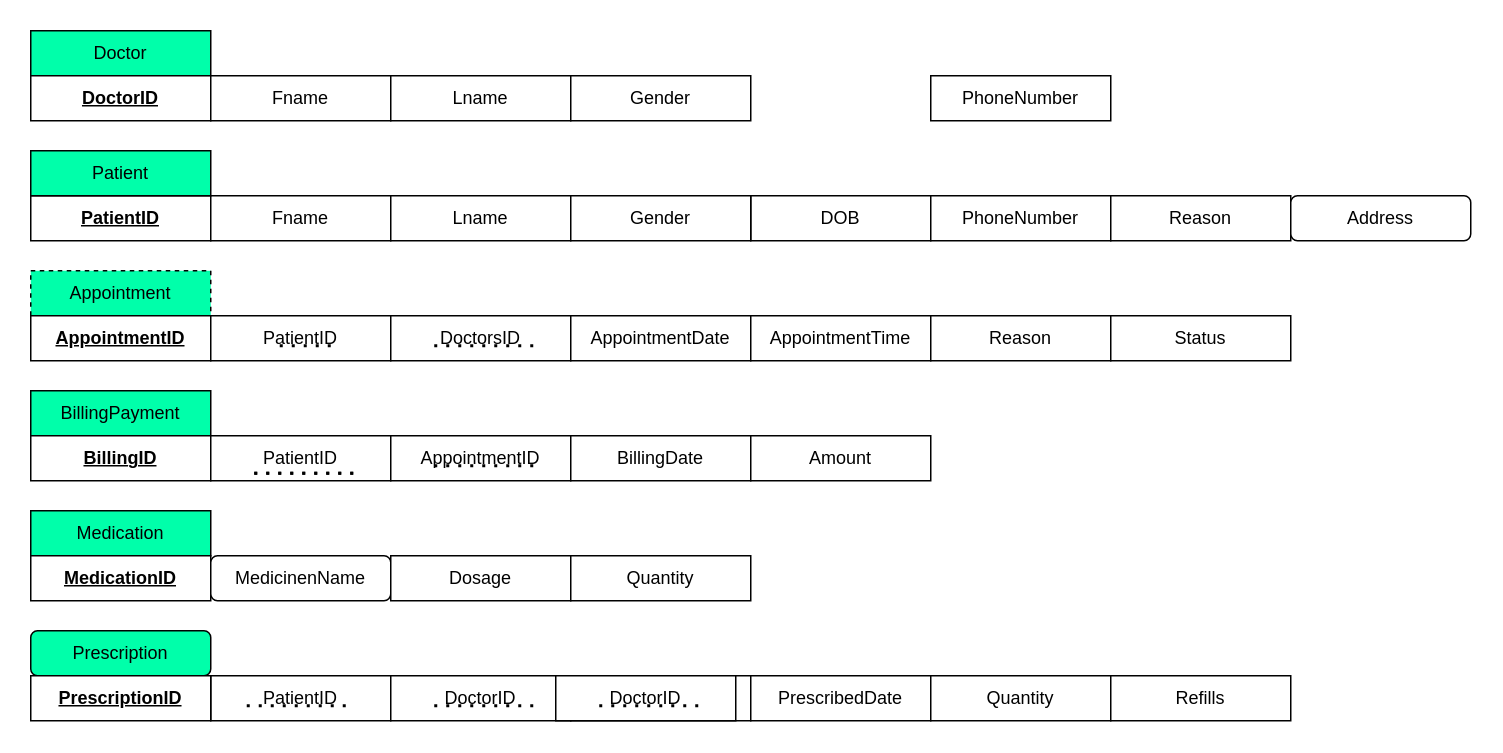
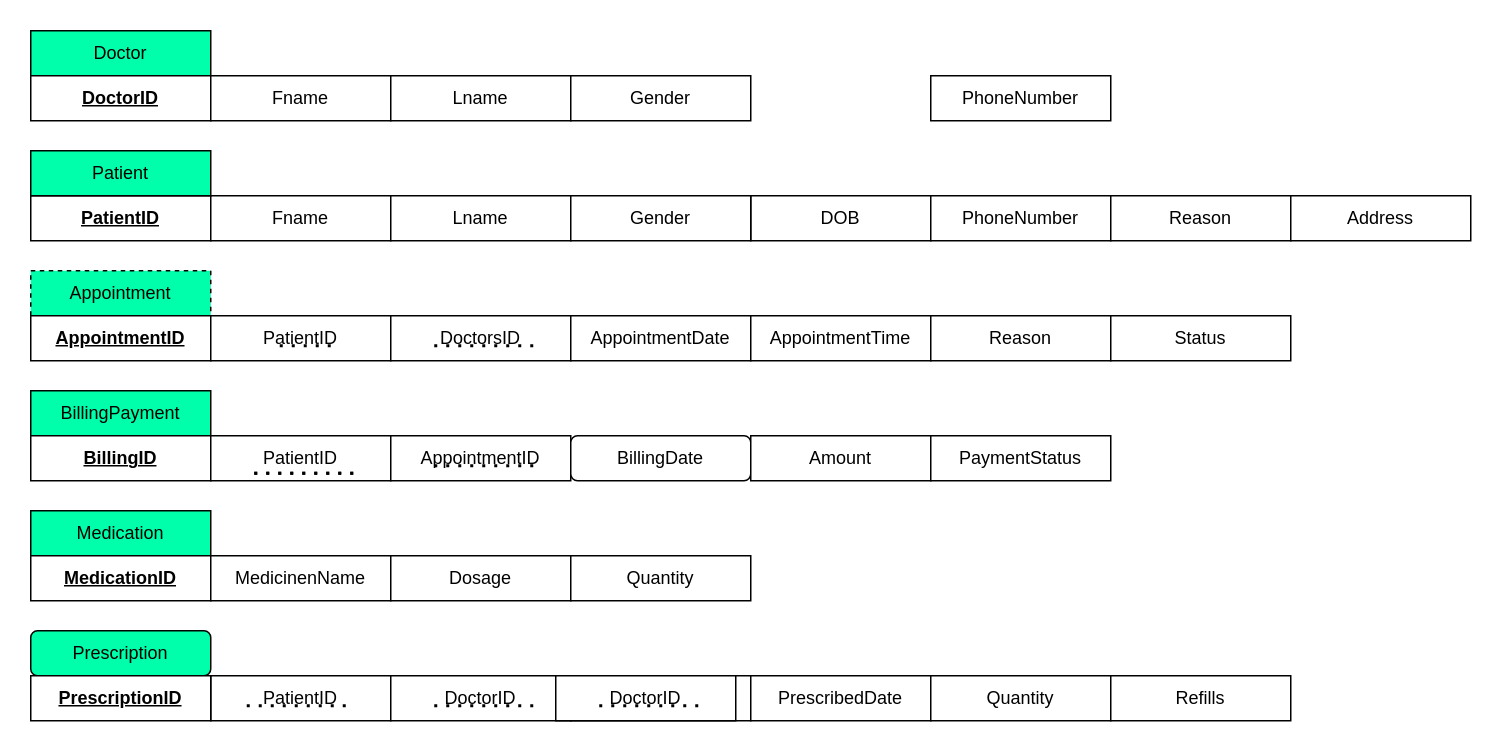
  <mxCell id="0" />
  <mxCell id="1" parent="0" />
  <mxCell id="2" value="&lt;span style=&quot;text-align: left;&quot;&gt;Doctor&lt;/span&gt;" style="rounded=0;whiteSpace=wrap;html=1;fillColor=#00FFAA;" vertex="1" parent="1"><mxGeometry x="20" y="20" width="120" height="30" as="geometry" /></mxCell>
  <mxCell id="3" value="&lt;span style=&quot;text-align: left;&quot;&gt;&lt;u&gt;&lt;b&gt;DoctorID&lt;/b&gt;&lt;/u&gt;&lt;/span&gt;" style="rounded=0;whiteSpace=wrap;html=1;" vertex="1" parent="1"><mxGeometry x="20" y="50" width="120" height="30" as="geometry" /></mxCell>
  <mxCell id="4" value="&lt;span style=&quot;text-align: left;&quot;&gt;Fname&lt;/span&gt;" style="rounded=0;whiteSpace=wrap;html=1;" vertex="1" parent="1"><mxGeometry x="140" y="50" width="120" height="30" as="geometry" /></mxCell>
  <mxCell id="5" value="&lt;span style=&quot;text-align: left;&quot;&gt;Lname&lt;/span&gt;" style="rounded=0;whiteSpace=wrap;html=1;" vertex="1" parent="1"><mxGeometry x="260" y="50" width="120" height="30" as="geometry" /></mxCell>
  <mxCell id="6" value="&lt;span style=&quot;text-align: left;&quot;&gt;Gender&lt;/span&gt;" style="rounded=0;whiteSpace=wrap;html=1;" vertex="1" parent="1"><mxGeometry x="380" y="50" width="120" height="30" as="geometry" /></mxCell>
  <mxCell id="7" value="&lt;span style=&quot;text-align: left;&quot;&gt;PhoneNumber&lt;/span&gt;" style="rounded=0;whiteSpace=wrap;html=1;" vertex="1" parent="1"><mxGeometry x="620" y="50" width="120" height="30" as="geometry" /></mxCell>
  <mxCell id="8" value="&lt;span style=&quot;text-align: left;&quot;&gt;Appointment&lt;/span&gt;" style="rounded=0;whiteSpace=wrap;html=1;fillColor=#00FFAA;dashed=1;" vertex="1" parent="1"><mxGeometry x="20" y="180" width="120" height="30" as="geometry" /></mxCell>
  <mxCell id="9" value="&lt;span style=&quot;text-align: left;&quot;&gt;&lt;u&gt;&lt;b&gt;PatientID&lt;/b&gt;&lt;/u&gt;&lt;/span&gt;" style="rounded=0;whiteSpace=wrap;html=1;" vertex="1" parent="1"><mxGeometry x="20" y="130" width="120" height="30" as="geometry" /></mxCell>
  <mxCell id="10" value="&lt;span style=&quot;text-align: left;&quot;&gt;DOB&lt;/span&gt;" style="rounded=0;whiteSpace=wrap;html=1;" vertex="1" parent="1"><mxGeometry x="500" y="130" width="120" height="30" as="geometry" /></mxCell>
  <mxCell id="11" value="&lt;span style=&quot;text-align: left;&quot;&gt;PhoneNumber&lt;/span&gt;" style="rounded=0;whiteSpace=wrap;html=1;" vertex="1" parent="1"><mxGeometry x="620" y="130" width="120" height="30" as="geometry" /></mxCell>
  <mxCell id="12" value="&lt;span style=&quot;text-align: left;&quot;&gt;Fname&lt;/span&gt;" style="rounded=0;whiteSpace=wrap;html=1;" vertex="1" parent="1"><mxGeometry x="140" y="130" width="120" height="30" as="geometry" /></mxCell>
  <mxCell id="13" value="&lt;span style=&quot;text-align: left;&quot;&gt;Lname&lt;/span&gt;" style="rounded=0;whiteSpace=wrap;html=1;" vertex="1" parent="1"><mxGeometry x="260" y="130" width="120" height="30" as="geometry" /></mxCell>
  <mxCell id="14" value="&lt;span style=&quot;text-align: left;&quot;&gt;Gender&lt;/span&gt;" style="rounded=0;whiteSpace=wrap;html=1;" vertex="1" parent="1"><mxGeometry x="380" y="130" width="120" height="30" as="geometry" /></mxCell>
  <mxCell id="15" value="&lt;span style=&quot;text-align: left;&quot;&gt;Reason&lt;/span&gt;" style="rounded=0;whiteSpace=wrap;html=1;" vertex="1" parent="1"><mxGeometry x="740" y="130" width="120" height="30" as="geometry" /></mxCell>
- <mxCell id="16" value="&lt;span style=&quot;text-align: left;&quot;&gt;Address&lt;/span&gt;" style="whiteSpace=wrap;html=1;rounded=1;" vertex="1" parent="1"><mxGeometry x="860" y="130" width="120" height="30" as="geometry" /></mxCell>
+ <mxCell id="16" value="&lt;span style=&quot;text-align: left;&quot;&gt;Address&lt;/span&gt;" style="rounded=0;whiteSpace=wrap;html=1;" vertex="1" parent="1"><mxGeometry x="860" y="130" width="120" height="30" as="geometry" /></mxCell>
  <mxCell id="17" value="&lt;span style=&quot;text-align: left;&quot;&gt;Patient&lt;/span&gt;" style="rounded=0;whiteSpace=wrap;html=1;fillColor=#00FFAA;" vertex="1" parent="1"><mxGeometry x="20" y="100" width="120" height="30" as="geometry" /></mxCell>
  <mxCell id="18" value="&lt;span style=&quot;text-align: left;&quot;&gt;&lt;u&gt;&lt;b&gt;AppointmentID&lt;/b&gt;&lt;/u&gt;&lt;/span&gt;" style="rounded=0;whiteSpace=wrap;html=1;" vertex="1" parent="1"><mxGeometry x="20" y="210" width="120" height="30" as="geometry" /></mxCell>
  <mxCell id="19" value="&lt;span style=&quot;text-align: left;&quot;&gt;PatientID&lt;/span&gt;" style="rounded=0;whiteSpace=wrap;html=1;" vertex="1" parent="1"><mxGeometry x="140" y="210" width="120" height="30" as="geometry" /></mxCell>
  <mxCell id="20" value="&lt;span style=&quot;text-align: left;&quot;&gt;DoctorsID&lt;/span&gt;" style="rounded=0;whiteSpace=wrap;html=1;" vertex="1" parent="1"><mxGeometry x="260" y="210" width="120" height="30" as="geometry" /></mxCell>
  <mxCell id="21" value="&lt;span style=&quot;text-align: left;&quot;&gt;AppointmentDate&lt;/span&gt;" style="rounded=0;whiteSpace=wrap;html=1;" vertex="1" parent="1"><mxGeometry x="380" y="210" width="120" height="30" as="geometry" /></mxCell>
  <mxCell id="22" value="&lt;span style=&quot;text-align: left;&quot;&gt;AppointmentTime&lt;/span&gt;" style="rounded=0;whiteSpace=wrap;html=1;" vertex="1" parent="1"><mxGeometry x="500" y="210" width="120" height="30" as="geometry" /></mxCell>
  <mxCell id="23" value="&lt;span style=&quot;text-align: left;&quot;&gt;Reason&lt;/span&gt;" style="rounded=0;whiteSpace=wrap;html=1;" vertex="1" parent="1"><mxGeometry x="620" y="210" width="120" height="30" as="geometry" /></mxCell>
  <mxCell id="24" value="&lt;span style=&quot;text-align: left;&quot;&gt;Status&lt;/span&gt;" style="rounded=0;whiteSpace=wrap;html=1;" vertex="1" parent="1"><mxGeometry x="740" y="210" width="120" height="30" as="geometry" /></mxCell>
  <mxCell id="25" value="&lt;span style=&quot;text-align: left;&quot;&gt;BillingPayment&lt;/span&gt;" style="rounded=0;whiteSpace=wrap;html=1;fillColor=#00FFAA;" vertex="1" parent="1"><mxGeometry x="20" y="260" width="120" height="30" as="geometry" /></mxCell>
  <mxCell id="26" value="&lt;span style=&quot;text-align: left;&quot;&gt;&lt;u&gt;&lt;b&gt;BillingID&lt;/b&gt;&lt;/u&gt;&lt;/span&gt;" style="rounded=0;whiteSpace=wrap;html=1;" vertex="1" parent="1"><mxGeometry x="20" y="290" width="120" height="30" as="geometry" /></mxCell>
  <mxCell id="27" value="&lt;span style=&quot;text-align: left;&quot;&gt;PatientID&lt;/span&gt;" style="rounded=0;whiteSpace=wrap;html=1;" vertex="1" parent="1"><mxGeometry x="140" y="290" width="120" height="30" as="geometry" /></mxCell>
  <mxCell id="28" value="&lt;span style=&quot;text-align: left;&quot;&gt;AppointmentID&lt;/span&gt;" style="rounded=0;whiteSpace=wrap;html=1;" vertex="1" parent="1"><mxGeometry x="260" y="290" width="120" height="30" as="geometry" /></mxCell>
- <mxCell id="29" value="&lt;span style=&quot;text-align: left;&quot;&gt;BillingDate&lt;/span&gt;" style="rounded=0;whiteSpace=wrap;html=1;" vertex="1" parent="1"><mxGeometry x="380" y="290" width="120" height="30" as="geometry" /></mxCell>
+ <mxCell id="29" value="&lt;span style=&quot;text-align: left;&quot;&gt;BillingDate&lt;/span&gt;" style="whiteSpace=wrap;html=1;rounded=1;" vertex="1" parent="1"><mxGeometry x="380" y="290" width="120" height="30" as="geometry" /></mxCell>
  <mxCell id="30" value="&lt;span style=&quot;text-align: left;&quot;&gt;Amount&lt;/span&gt;" style="rounded=0;whiteSpace=wrap;html=1;" vertex="1" parent="1"><mxGeometry x="500" y="290" width="120" height="30" as="geometry" /></mxCell>
+ <mxCell id="31" value="&lt;span style=&quot;text-align: left;&quot;&gt;PaymentStatus&lt;/span&gt;" style="rounded=0;whiteSpace=wrap;html=1;" vertex="1" parent="1"><mxGeometry x="620" y="290" width="120" height="30" as="geometry" /></mxCell>
  <mxCell id="32" value="" style="endArrow=none;dashed=1;html=1;dashPattern=1 3;strokeWidth=2;rounded=0;" edge="1" parent="1"><mxGeometry width="50" height="50" relative="1" as="geometry"><mxPoint x="220" y="230" as="sourcePoint" /><mxPoint x="180" y="230" as="targetPoint" /></mxGeometry></mxCell>
  <mxCell id="33" value="" style="endArrow=none;dashed=1;html=1;dashPattern=1 3;strokeWidth=2;rounded=0;entryX=0.25;entryY=0.667;entryDx=0;entryDy=0;entryPerimeter=0;" edge="1" parent="1"><mxGeometry width="50" height="50" relative="1" as="geometry"><mxPoint x="355" y="230" as="sourcePoint" /><mxPoint x="285" y="230.01" as="targetPoint" /></mxGeometry></mxCell>
  <mxCell id="34" value="" style="endArrow=none;dashed=1;html=1;dashPattern=1 3;strokeWidth=2;rounded=0;entryX=0.25;entryY=0.667;entryDx=0;entryDy=0;entryPerimeter=0;" edge="1" parent="1"><mxGeometry width="50" height="50" relative="1" as="geometry"><mxPoint x="235" y="315" as="sourcePoint" /><mxPoint x="165" y="315.01" as="targetPoint" /></mxGeometry></mxCell>
  <mxCell id="35" value="" style="endArrow=none;dashed=1;html=1;dashPattern=1 3;strokeWidth=2;rounded=0;entryX=0.25;entryY=0.667;entryDx=0;entryDy=0;entryPerimeter=0;" edge="1" parent="1"><mxGeometry width="50" height="50" relative="1" as="geometry"><mxPoint x="355" y="310" as="sourcePoint" /><mxPoint x="285" y="310.01" as="targetPoint" /></mxGeometry></mxCell>
  <mxCell id="36" value="&lt;span style=&quot;text-align: left;&quot;&gt;Medication&lt;/span&gt;" style="rounded=0;whiteSpace=wrap;html=1;fillColor=#00FFAA;" vertex="1" parent="1"><mxGeometry x="20" y="340" width="120" height="30" as="geometry" /></mxCell>
  <mxCell id="37" value="&lt;span style=&quot;text-align: left;&quot;&gt;&lt;u&gt;&lt;b&gt;MedicationID&lt;/b&gt;&lt;/u&gt;&lt;/span&gt;" style="rounded=0;whiteSpace=wrap;html=1;" vertex="1" parent="1"><mxGeometry x="20" y="370" width="120" height="30" as="geometry" /></mxCell>
- <mxCell id="38" value="&lt;span style=&quot;text-align: left;&quot;&gt;MedicinenName&lt;/span&gt;" style="whiteSpace=wrap;html=1;rounded=1;" vertex="1" parent="1"><mxGeometry x="140" y="370" width="120" height="30" as="geometry" /></mxCell>
+ <mxCell id="38" value="&lt;span style=&quot;text-align: left;&quot;&gt;MedicinenName&lt;/span&gt;" style="rounded=0;whiteSpace=wrap;html=1;" vertex="1" parent="1"><mxGeometry x="140" y="370" width="120" height="30" as="geometry" /></mxCell>
  <mxCell id="39" value="&lt;span style=&quot;text-align: left;&quot;&gt;Dosage&lt;/span&gt;" style="rounded=0;whiteSpace=wrap;html=1;" vertex="1" parent="1"><mxGeometry x="260" y="370" width="120" height="30" as="geometry" /></mxCell>
  <mxCell id="40" value="&lt;span style=&quot;text-align: left;&quot;&gt;Quantity&lt;/span&gt;" style="rounded=0;whiteSpace=wrap;html=1;" vertex="1" parent="1"><mxGeometry x="380" y="370" width="120" height="30" as="geometry" /></mxCell>
  <mxCell id="41" value="&lt;span style=&quot;text-align: left;&quot;&gt;Prescription&lt;/span&gt;" style="whiteSpace=wrap;html=1;fillColor=#00FFAA;rounded=1;" vertex="1" parent="1"><mxGeometry x="20" y="420" width="120" height="30" as="geometry" /></mxCell>
  <mxCell id="42" value="&lt;span style=&quot;text-align: left;&quot;&gt;PatientID&lt;/span&gt;" style="rounded=0;whiteSpace=wrap;html=1;" vertex="1" parent="1"><mxGeometry x="140" y="450" width="120" height="30" as="geometry" /></mxCell>
  <mxCell id="43" value="&lt;span style=&quot;text-align: left;&quot;&gt;&lt;u&gt;&lt;b&gt;PrescriptionID&lt;/b&gt;&lt;/u&gt;&lt;/span&gt;" style="rounded=0;whiteSpace=wrap;html=1;" vertex="1" parent="1"><mxGeometry x="20" y="450" width="120" height="30" as="geometry" /></mxCell>
  <mxCell id="44" value="&lt;span style=&quot;text-align: left;&quot;&gt;DoctorID&lt;/span&gt;" style="rounded=0;whiteSpace=wrap;html=1;" vertex="1" parent="1"><mxGeometry x="260" y="450" width="120" height="30" as="geometry" /></mxCell>
  <mxCell id="45" value="&lt;span style=&quot;text-align: left;&quot;&gt;MedicationID&lt;/span&gt;" style="rounded=0;whiteSpace=wrap;html=1;" vertex="1" parent="1"><mxGeometry x="380" y="450" width="120" height="30" as="geometry" /></mxCell>
  <mxCell id="46" value="&lt;span style=&quot;text-align: left;&quot;&gt;PrescribedDate&lt;/span&gt;" style="rounded=0;whiteSpace=wrap;html=1;" vertex="1" parent="1"><mxGeometry x="500" y="450" width="120" height="30" as="geometry" /></mxCell>
  <mxCell id="47" value="&lt;span style=&quot;text-align: left;&quot;&gt;Quantity&lt;/span&gt;" style="rounded=0;whiteSpace=wrap;html=1;" vertex="1" parent="1"><mxGeometry x="620" y="450" width="120" height="30" as="geometry" /></mxCell>
  <mxCell id="48" value="&lt;span style=&quot;text-align: left;&quot;&gt;Refills&lt;/span&gt;" style="rounded=0;whiteSpace=wrap;html=1;" vertex="1" parent="1"><mxGeometry x="740" y="450" width="120" height="30" as="geometry" /></mxCell>
  <mxCell id="49" value="" style="endArrow=none;dashed=1;html=1;dashPattern=1 3;strokeWidth=2;rounded=0;entryX=0.25;entryY=0.667;entryDx=0;entryDy=0;entryPerimeter=0;" edge="1" parent="1"><mxGeometry width="50" height="50" relative="1" as="geometry"><mxPoint x="230" y="470" as="sourcePoint" /><mxPoint x="160" y="470.01" as="targetPoint" /></mxGeometry></mxCell>
  <mxCell id="50" value="" style="endArrow=none;dashed=1;html=1;dashPattern=1 3;strokeWidth=2;rounded=0;entryX=0.25;entryY=0.667;entryDx=0;entryDy=0;entryPerimeter=0;" edge="1" parent="1"><mxGeometry width="50" height="50" relative="1" as="geometry"><mxPoint x="355" y="470" as="sourcePoint" /><mxPoint x="285" y="470.01" as="targetPoint" /></mxGeometry></mxCell>
  <mxCell id="51" value="" style="endArrow=none;dashed=1;html=1;dashPattern=1 3;strokeWidth=2;rounded=0;entryX=0.25;entryY=0.667;entryDx=0;entryDy=0;entryPerimeter=0;" edge="1" parent="1"><mxGeometry width="50" height="50" relative="1" as="geometry"><mxPoint x="465" y="470" as="sourcePoint" /><mxPoint x="395" y="470.01" as="targetPoint" /></mxGeometry></mxCell>
  <mxCell id="52" value="&lt;span style=&quot;text-align: left;&quot;&gt;DoctorID&lt;/span&gt;" style="rounded=0;whiteSpace=wrap;html=1;" vertex="1" parent="1"><mxGeometry x="370" y="450" width="120" height="30" as="geometry" /></mxCell>
  <mxCell id="53" value="" style="endArrow=none;dashed=1;html=1;dashPattern=1 3;strokeWidth=2;rounded=0;entryX=0.25;entryY=0.667;entryDx=0;entryDy=0;entryPerimeter=0;" edge="1" parent="1"><mxGeometry width="50" height="50" relative="1" as="geometry"><mxPoint x="465" y="470" as="sourcePoint" /><mxPoint x="395" y="470.01" as="targetPoint" /></mxGeometry></mxCell>
  <mxCell id="54" value="" style="endArrow=none;dashed=1;html=1;dashPattern=1 3;strokeWidth=2;rounded=0;entryX=0.25;entryY=0.667;entryDx=0;entryDy=0;entryPerimeter=0;" edge="1" parent="1"><mxGeometry width="50" height="50" relative="1" as="geometry"><mxPoint x="235" y="315" as="sourcePoint" /><mxPoint x="165" y="315.01" as="targetPoint" /></mxGeometry></mxCell>
